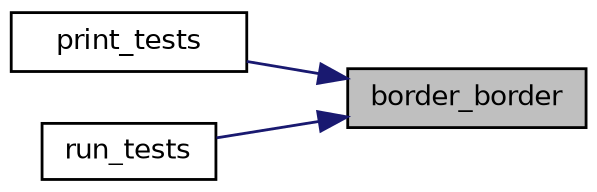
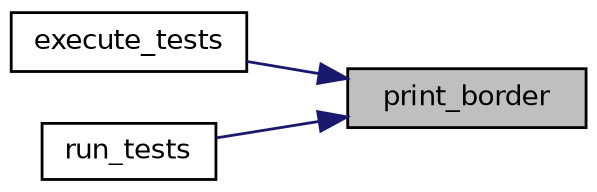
  digraph {
    rankdir=RL
    node [color=black fillcolor=white fontname=Helvetica fontsize=10 shape=record style=filled]
    edge [color=midnightblue dir=back fontname=Helvetica fontsize=10 labelfontname=Helvetica labelfontsize=10 style=solid]
-   n1 [fillcolor=grey75 fontcolor=black height=0.2 label=border_border width=0.4]
-   n2 [height=0.2 label=print_tests width=0.4]
+   n1 [fillcolor=grey75 fontcolor=black height=0.2 label=print_border width=0.4]
+   n2 [height=0.2 label=execute_tests width=0.4]
    n3 [height=0.2 label=run_tests width=0.4]
    n1 -> n2
    n1 -> n3
  }
